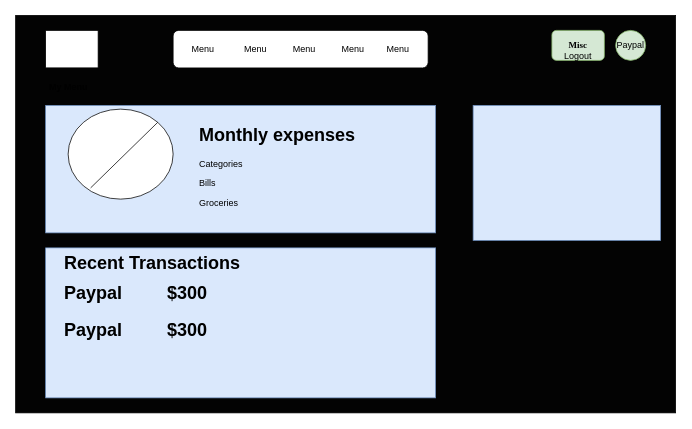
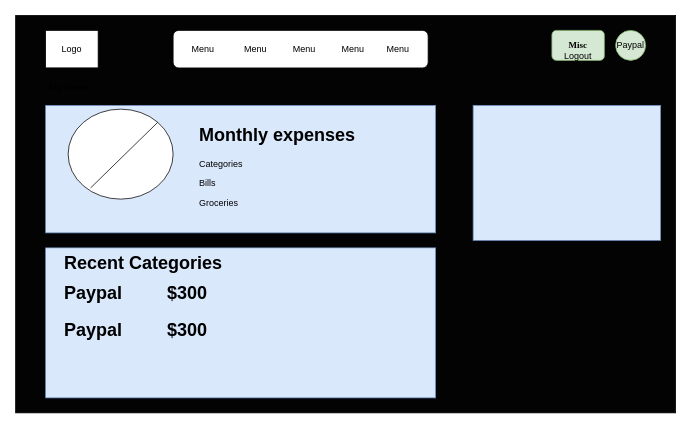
  <mxCell id="0" />
  <mxCell id="1" parent="0" />
  <mxCell id="2" value="" style="rounded=0;whiteSpace=wrap;html=1;fillColor=#030303;" vertex="1" parent="1"><mxGeometry x="20" y="20" width="880" height="530" as="geometry" /></mxCell>
  <mxCell id="3" value="" style="rounded=0;whiteSpace=wrap;html=1;fillColor=#dae8fc;strokeColor=#6c8ebf;" vertex="1" parent="1"><mxGeometry x="60" y="140" width="520" height="170" as="geometry" /></mxCell>
  <mxCell id="4" value="" style="ellipse;whiteSpace=wrap;html=1;" vertex="1" parent="1"><mxGeometry x="90" y="145" width="140" height="120" as="geometry" /></mxCell>
  <mxCell id="5" value="&lt;h1&gt;Monthly expenses&lt;br&gt;&lt;/h1&gt;&lt;p&gt;Categories&lt;/p&gt;&lt;p&gt;Bills&lt;/p&gt;&lt;p&gt;Groceries&lt;/p&gt;&lt;p&gt;Misc.&lt;br&gt;&lt;/p&gt;" style="text;html=1;strokeColor=none;fillColor=none;spacing=5;spacingTop=-20;whiteSpace=wrap;overflow=hidden;rounded=0;" vertex="1" parent="1"><mxGeometry x="260" y="160" width="240" height="120" as="geometry" /></mxCell>
  <mxCell id="6" value="" style="endArrow=none;html=1;rounded=0;entryX=1;entryY=0;entryDx=0;entryDy=0;" edge="1" parent="1" target="4"><mxGeometry width="50" height="50" relative="1" as="geometry"><mxPoint x="120" y="250" as="sourcePoint" /><mxPoint x="170" y="200" as="targetPoint" /></mxGeometry></mxCell>
  <mxCell id="7" value="" style="rounded=0;whiteSpace=wrap;html=1;fillColor=#dae8fc;strokeColor=#6c8ebf;" vertex="1" parent="1"><mxGeometry x="60" y="330" width="520" height="200" as="geometry" /></mxCell>
- <mxCell id="8" value="&lt;h1&gt;Recent Transactions&lt;br&gt;&lt;/h1&gt;&lt;p&gt;&lt;br&gt;&lt;/p&gt;" style="text;html=1;strokeColor=none;fillColor=none;spacing=5;spacingTop=-20;whiteSpace=wrap;overflow=hidden;rounded=0;" vertex="1" parent="1"><mxGeometry x="80" y="330" width="430" height="40" as="geometry" /></mxCell>
+ <mxCell id="8" value="&lt;h1&gt;Recent Categories&lt;br&gt;&lt;/h1&gt;&lt;p&gt;&lt;br&gt;&lt;/p&gt;" style="text;html=1;strokeColor=none;fillColor=none;spacing=5;spacingTop=-20;whiteSpace=wrap;overflow=hidden;rounded=0;" vertex="1" parent="1"><mxGeometry x="80" y="330" width="430" height="40" as="geometry" /></mxCell>
  <mxCell id="9" value="&lt;h1&gt;Paypal&amp;nbsp;&amp;nbsp;&amp;nbsp;&amp;nbsp;&amp;nbsp;&amp;nbsp;&amp;nbsp;&amp;nbsp; $300&lt;br&gt;&lt;/h1&gt;" style="text;html=1;strokeColor=none;fillColor=none;spacing=5;spacingTop=-20;whiteSpace=wrap;overflow=hidden;rounded=0;" vertex="1" parent="1"><mxGeometry x="80" y="370" width="280" height="60" as="geometry" /></mxCell>
  <mxCell id="10" value="&lt;h1&gt;Paypal&amp;nbsp;&amp;nbsp;&amp;nbsp;&amp;nbsp;&amp;nbsp;&amp;nbsp;&amp;nbsp;&amp;nbsp; $300&lt;br&gt;&lt;/h1&gt;" style="text;html=1;strokeColor=none;fillColor=none;spacing=5;spacingTop=-20;whiteSpace=wrap;overflow=hidden;rounded=0;" vertex="1" parent="1"><mxGeometry x="80" y="420" width="280" height="60" as="geometry" /></mxCell>
  <mxCell id="11" value="" style="rounded=0;whiteSpace=wrap;html=1;fillColor=#dae8fc;strokeColor=#6c8ebf;" vertex="1" parent="1"><mxGeometry x="630" y="140" width="250" height="180" as="geometry" /></mxCell>
  <mxCell id="12" value="" style="rounded=0;whiteSpace=wrap;html=1;" vertex="1" parent="1"><mxGeometry x="60" y="40" width="70" height="50" as="geometry" /></mxCell>
+ <mxCell id="13" value="Logo" style="text;html=1;strokeColor=none;fillColor=none;align=center;verticalAlign=middle;whiteSpace=wrap;rounded=0;" vertex="1" parent="1"><mxGeometry x="65" y="50" width="60" height="30" as="geometry" /></mxCell>
  <mxCell id="14" value="" style="rounded=1;whiteSpace=wrap;html=1;fillColor=#d5e8d4;strokeColor=#82b366;" vertex="1" parent="1"><mxGeometry x="735" y="40" width="70" height="40" as="geometry" /></mxCell>
  <mxCell id="15" value="&lt;b&gt;&lt;font face=&quot;Comic Sans MS&quot;&gt;Misc&lt;/font&gt;&lt;/b&gt;" style="text;html=1;strokeColor=none;fillColor=none;align=center;verticalAlign=middle;whiteSpace=wrap;rounded=0;" vertex="1" parent="1"><mxGeometry x="740" y="45" width="60" height="30" as="geometry" /></mxCell>
  <mxCell id="16" value="&lt;b&gt;&lt;br&gt;&lt;/b&gt;&lt;div&gt;&lt;b&gt;My Menu&lt;/b&gt;&lt;/div&gt;" style="text;html=1;strokeColor=none;fillColor=none;spacing=5;spacingTop=-20;whiteSpace=wrap;overflow=hidden;rounded=0;" vertex="1" parent="1"><mxGeometry x="60" y="105" width="80" height="40" as="geometry" /></mxCell>
  <mxCell id="17" value="" style="ellipse;whiteSpace=wrap;html=1;aspect=fixed;fillColor=#d5e8d4;strokeColor=#82b366;" vertex="1" parent="1"><mxGeometry x="820" y="40" width="40" height="40" as="geometry" /></mxCell>
  <mxCell id="18" value="Logout" style="text;html=1;strokeColor=none;fillColor=none;align=center;verticalAlign=middle;whiteSpace=wrap;rounded=0;" vertex="1" parent="1"><mxGeometry x="740" y="60" width="60" height="30" as="geometry" /></mxCell>
  <mxCell id="19" value="Paypal" style="text;html=1;strokeColor=none;fillColor=none;align=center;verticalAlign=middle;whiteSpace=wrap;rounded=0;" vertex="1" parent="1"><mxGeometry x="810" y="45" width="60" height="30" as="geometry" /></mxCell>
  <mxCell id="20" value="" style="rounded=1;whiteSpace=wrap;html=1;" vertex="1" parent="1"><mxGeometry x="230" y="40" width="340" height="50" as="geometry" /></mxCell>
  <mxCell id="21" value="Menu" style="text;html=1;strokeColor=none;fillColor=none;align=center;verticalAlign=middle;whiteSpace=wrap;rounded=0;" vertex="1" parent="1"><mxGeometry x="240" y="50" width="60" height="30" as="geometry" /></mxCell>
  <mxCell id="22" value="Menu" style="text;html=1;strokeColor=none;fillColor=none;align=center;verticalAlign=middle;whiteSpace=wrap;rounded=0;" vertex="1" parent="1"><mxGeometry x="310" y="50" width="60" height="30" as="geometry" /></mxCell>
  <mxCell id="23" value="Menu" style="text;html=1;strokeColor=none;fillColor=none;align=center;verticalAlign=middle;whiteSpace=wrap;rounded=0;" vertex="1" parent="1"><mxGeometry x="375" y="50" width="60" height="30" as="geometry" /></mxCell>
  <mxCell id="24" value="Menu" style="text;html=1;strokeColor=none;fillColor=none;align=center;verticalAlign=middle;whiteSpace=wrap;rounded=0;" vertex="1" parent="1"><mxGeometry x="440" y="50" width="60" height="30" as="geometry" /></mxCell>
  <mxCell id="25" value="Menu" style="text;html=1;strokeColor=none;fillColor=none;align=center;verticalAlign=middle;whiteSpace=wrap;rounded=0;" vertex="1" parent="1"><mxGeometry x="500" y="50" width="60" height="30" as="geometry" /></mxCell>
